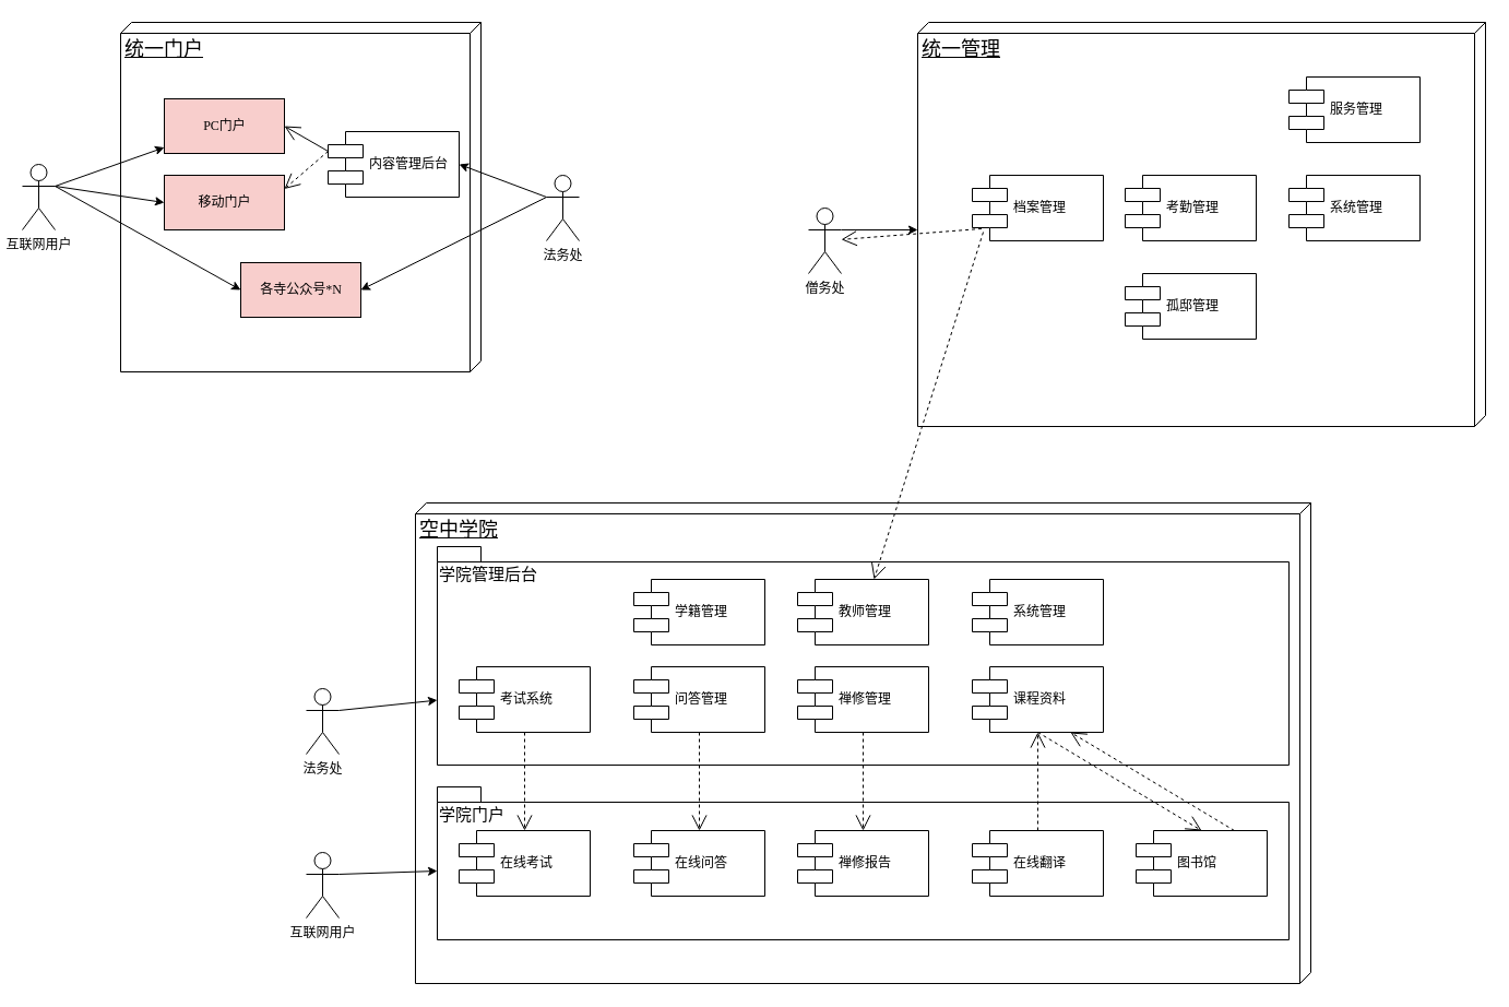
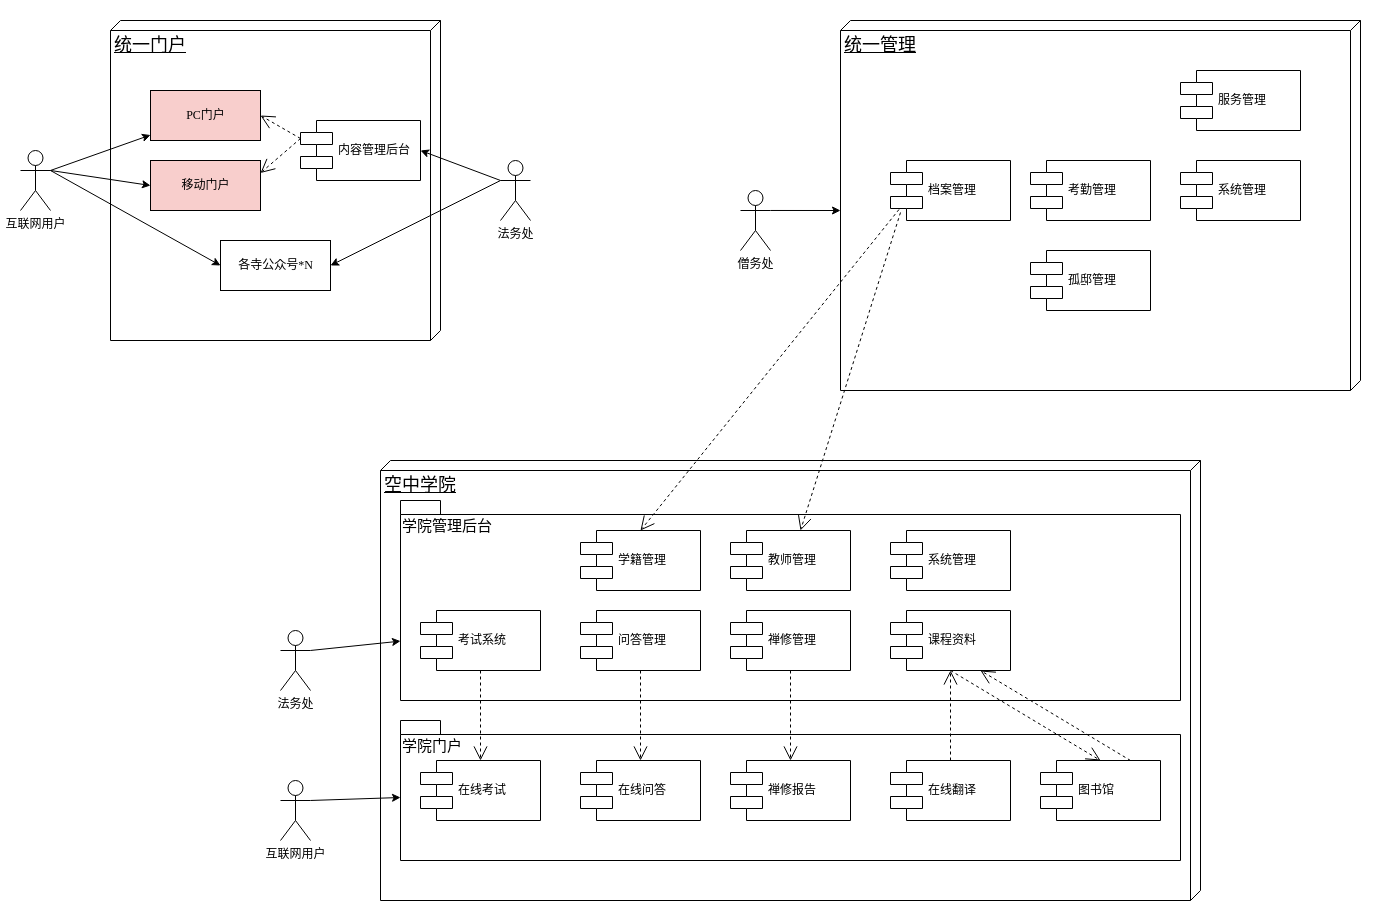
  <mxCell id="0" />
  <mxCell id="1" parent="0" />
  <mxCell id="2" value="统一门户" style="verticalAlign=top;align=left;spacingTop=8;spacingLeft=2;spacingRight=12;shape=cube;size=10;direction=south;fontStyle=4;html=1;rounded=0;shadow=0;comic=0;labelBackgroundColor=none;strokeWidth=1;fontFamily=Verdana;fontSize=18;" parent="1" vertex="1"><mxGeometry x="110" y="20" width="330" height="320" as="geometry" /></mxCell>
  <mxCell id="3" value="统一管理" style="verticalAlign=top;align=left;spacingTop=8;spacingLeft=2;spacingRight=12;shape=cube;size=10;direction=south;fontStyle=4;html=1;rounded=0;shadow=0;comic=0;labelBackgroundColor=none;strokeWidth=1;fontFamily=Verdana;fontSize=18;" parent="1" vertex="1"><mxGeometry x="840" y="20" width="520" height="370" as="geometry" /></mxCell>
  <mxCell id="4" value="PC门户" style="html=1;rounded=0;shadow=0;comic=0;labelBackgroundColor=none;strokeWidth=1;fontFamily=Verdana;fontSize=12;align=center;fillColor=#f8cecc;" parent="1" vertex="1"><mxGeometry x="150" y="90" width="110" height="50" as="geometry" /></mxCell>
  <mxCell id="5" value="内容管理后台" style="shape=component;align=left;spacingLeft=36;rounded=0;shadow=0;comic=0;labelBackgroundColor=none;strokeWidth=1;fontFamily=Verdana;fontSize=12;html=1;" parent="1" vertex="1"><mxGeometry x="300" y="120" width="120" height="60" as="geometry" /></mxCell>
  <mxCell id="6" value="档案管理" style="shape=component;align=left;spacingLeft=36;rounded=0;shadow=0;comic=0;labelBackgroundColor=none;strokeWidth=1;fontFamily=Verdana;fontSize=12;html=1;" vertex="1" parent="1"><mxGeometry x="890" y="160" width="120" height="60" as="geometry" /></mxCell>
  <mxCell id="7" value="法务处" style="shape=umlActor;verticalLabelPosition=bottom;verticalAlign=top;html=1;" vertex="1" parent="1"><mxGeometry x="500" y="160" width="30" height="60" as="geometry" /></mxCell>
  <mxCell id="8" value="互联网用户" style="shape=umlActor;verticalLabelPosition=bottom;verticalAlign=top;html=1;" vertex="1" parent="1"><mxGeometry x="20" y="150" width="30" height="60" as="geometry" /></mxCell>
  <mxCell id="9" value="" style="endArrow=classic;html=1;rounded=0;exitX=1;exitY=0.333;exitDx=0;exitDy=0;exitPerimeter=0;" edge="1" parent="1" source="8" target="4"><mxGeometry width="50" height="50" relative="1" as="geometry"><mxPoint x="460" y="310" as="sourcePoint" /><mxPoint x="510" y="260" as="targetPoint" /></mxGeometry></mxCell>
  <mxCell id="10" value="" style="endArrow=classic;html=1;rounded=0;exitX=0;exitY=0.333;exitDx=0;exitDy=0;exitPerimeter=0;entryX=1;entryY=0.5;entryDx=0;entryDy=0;" edge="1" parent="1" source="7" target="5"><mxGeometry width="50" height="50" relative="1" as="geometry"><mxPoint x="460" y="310" as="sourcePoint" /><mxPoint x="510" y="260" as="targetPoint" /></mxGeometry></mxCell>
  <mxCell id="11" value="移动门户" style="html=1;rounded=0;shadow=0;comic=0;labelBackgroundColor=none;strokeWidth=1;fontFamily=Verdana;fontSize=12;align=center;fillColor=#f8cecc;" vertex="1" parent="1"><mxGeometry x="150" y="160" width="110" height="50" as="geometry" /></mxCell>
- <mxCell id="12" value="各寺公众号*N" style="html=1;rounded=0;shadow=0;comic=0;labelBackgroundColor=none;strokeWidth=1;fontFamily=Verdana;fontSize=12;align=center;fillColor=#f8cecc;" vertex="1" parent="1"><mxGeometry x="220" y="240" width="110" height="50" as="geometry" /></mxCell>
- <mxCell id="13" value="" style="endArrow=open;endSize=12;dashed=0;html=1;rounded=0;exitX=0;exitY=0.3;exitDx=0;exitDy=0;entryX=1;entryY=0.5;entryDx=0;entryDy=0;" edge="1" parent="1" source="5" target="4"><mxGeometry width="160" relative="1" as="geometry"><mxPoint x="410" y="290" as="sourcePoint" /><mxPoint x="570" y="290" as="targetPoint" /></mxGeometry></mxCell>
+ <mxCell id="12" value="各寺公众号*N" style="html=1;rounded=0;shadow=0;comic=0;labelBackgroundColor=none;strokeWidth=1;fontFamily=Verdana;fontSize=12;align=center;" vertex="1" parent="1"><mxGeometry x="220" y="240" width="110" height="50" as="geometry" /></mxCell>
+ <mxCell id="13" value="" style="endArrow=open;endSize=12;dashed=1;html=1;rounded=0;exitX=0;exitY=0.3;exitDx=0;exitDy=0;entryX=1;entryY=0.5;entryDx=0;entryDy=0;" edge="1" parent="1" source="5" target="4"><mxGeometry width="160" relative="1" as="geometry"><mxPoint x="410" y="290" as="sourcePoint" /><mxPoint x="570" y="290" as="targetPoint" /></mxGeometry></mxCell>
  <mxCell id="14" value="" style="endArrow=open;endSize=12;dashed=1;html=1;rounded=0;exitX=0;exitY=0.3;exitDx=0;exitDy=0;entryX=1;entryY=0.25;entryDx=0;entryDy=0;" edge="1" parent="1" source="5" target="11"><mxGeometry width="160" relative="1" as="geometry"><mxPoint x="310" y="113" as="sourcePoint" /><mxPoint x="270" y="125" as="targetPoint" /></mxGeometry></mxCell>
  <mxCell id="15" value="" style="endArrow=classic;html=1;rounded=0;entryX=0;entryY=0.5;entryDx=0;entryDy=0;exitX=1;exitY=0.333;exitDx=0;exitDy=0;exitPerimeter=0;" edge="1" parent="1" source="8" target="11"><mxGeometry width="50" height="50" relative="1" as="geometry"><mxPoint x="140" y="-70" as="sourcePoint" /><mxPoint x="206.216" y="100" as="targetPoint" /></mxGeometry></mxCell>
  <mxCell id="16" value="" style="endArrow=classic;html=1;rounded=0;entryX=0;entryY=0.5;entryDx=0;entryDy=0;" edge="1" parent="1" target="12"><mxGeometry width="50" height="50" relative="1" as="geometry"><mxPoint x="50" y="170" as="sourcePoint" /><mxPoint x="150" y="265" as="targetPoint" /></mxGeometry></mxCell>
  <mxCell id="17" value="" style="endArrow=classic;html=1;rounded=0;entryX=1;entryY=0.5;entryDx=0;entryDy=0;" edge="1" parent="1" target="12"><mxGeometry width="50" height="50" relative="1" as="geometry"><mxPoint x="500" y="180" as="sourcePoint" /><mxPoint x="390" y="230" as="targetPoint" /></mxGeometry></mxCell>
  <mxCell id="18" value="服务管理" style="shape=component;align=left;spacingLeft=36;rounded=0;shadow=0;comic=0;labelBackgroundColor=none;strokeWidth=1;fontFamily=Verdana;fontSize=12;html=1;" vertex="1" parent="1"><mxGeometry x="1180" y="70" width="120" height="60" as="geometry" /></mxCell>
  <mxCell id="19" value="考勤管理" style="shape=component;align=left;spacingLeft=36;rounded=0;shadow=0;comic=0;labelBackgroundColor=none;strokeWidth=1;fontFamily=Verdana;fontSize=12;html=1;" vertex="1" parent="1"><mxGeometry x="1030" y="160" width="120" height="60" as="geometry" /></mxCell>
  <mxCell id="20" value="系统管理" style="shape=component;align=left;spacingLeft=36;rounded=0;shadow=0;comic=0;labelBackgroundColor=none;strokeWidth=1;fontFamily=Verdana;fontSize=12;html=1;" vertex="1" parent="1"><mxGeometry x="1180" y="160" width="120" height="60" as="geometry" /></mxCell>
  <mxCell id="21" value="僧务处" style="shape=umlActor;verticalLabelPosition=bottom;verticalAlign=top;html=1;" vertex="1" parent="1"><mxGeometry x="740" y="190" width="30" height="60" as="geometry" /></mxCell>
  <mxCell id="22" value="" style="endArrow=classic;html=1;rounded=0;exitX=1;exitY=0.333;exitDx=0;exitDy=0;exitPerimeter=0;entryX=0;entryY=0;entryDx=190;entryDy=520;entryPerimeter=0;" edge="1" parent="1" source="21" target="3"><mxGeometry width="50" height="50" relative="1" as="geometry"><mxPoint x="770" y="180" as="sourcePoint" /><mxPoint x="870" y="144.516" as="targetPoint" /></mxGeometry></mxCell>
  <mxCell id="23" value="孤邸管理" style="shape=component;align=left;spacingLeft=36;rounded=0;shadow=0;comic=0;labelBackgroundColor=none;strokeWidth=1;fontFamily=Verdana;fontSize=12;html=1;" vertex="1" parent="1"><mxGeometry x="1030" y="250" width="120" height="60" as="geometry" /></mxCell>
  <mxCell id="24" value="空中学院" style="verticalAlign=top;align=left;spacingTop=8;spacingLeft=2;spacingRight=12;shape=cube;size=10;direction=south;fontStyle=4;html=1;rounded=0;shadow=0;comic=0;labelBackgroundColor=none;strokeWidth=1;fontFamily=Verdana;fontSize=18;" vertex="1" parent="1"><mxGeometry x="380" y="460" width="820" height="440" as="geometry" /></mxCell>
  <mxCell id="25" value="法务处" style="shape=umlActor;verticalLabelPosition=bottom;verticalAlign=top;html=1;" vertex="1" parent="1"><mxGeometry x="280" y="630" width="30" height="60" as="geometry" /></mxCell>
  <mxCell id="26" value="" style="endArrow=classic;html=1;rounded=0;exitX=1;exitY=0.333;exitDx=0;exitDy=0;exitPerimeter=0;" edge="1" parent="1" source="25" target="27"><mxGeometry width="50" height="50" relative="1" as="geometry"><mxPoint x="310" y="620" as="sourcePoint" /><mxPoint x="410" y="584.516" as="targetPoint" /></mxGeometry></mxCell>
  <mxCell id="27" value="学院管理后台" style="shape=folder;fontStyle=0;spacingTop=10;tabWidth=40;tabHeight=14;tabPosition=left;html=1;verticalAlign=top;fontSize=15;align=left;" vertex="1" parent="1"><mxGeometry x="400" y="500" width="780" height="200" as="geometry" /></mxCell>
  <mxCell id="28" value="教师管理" style="shape=component;align=left;spacingLeft=36;rounded=0;shadow=0;comic=0;labelBackgroundColor=none;strokeWidth=1;fontFamily=Verdana;fontSize=12;html=1;" vertex="1" parent="1"><mxGeometry x="730" y="530" width="120" height="60" as="geometry" /></mxCell>
  <mxCell id="29" value="课程资料" style="shape=component;align=left;spacingLeft=36;rounded=0;shadow=0;comic=0;labelBackgroundColor=none;strokeWidth=1;fontFamily=Verdana;fontSize=12;html=1;" vertex="1" parent="1"><mxGeometry x="890" y="610" width="120" height="60" as="geometry" /></mxCell>
  <mxCell id="30" value="学籍管理" style="shape=component;align=left;spacingLeft=36;rounded=0;shadow=0;comic=0;labelBackgroundColor=none;strokeWidth=1;fontFamily=Verdana;fontSize=12;html=1;" vertex="1" parent="1"><mxGeometry x="580" y="530" width="120" height="60" as="geometry" /></mxCell>
  <mxCell id="31" value="系统管理" style="shape=component;align=left;spacingLeft=36;rounded=0;shadow=0;comic=0;labelBackgroundColor=none;strokeWidth=1;fontFamily=Verdana;fontSize=12;html=1;" vertex="1" parent="1"><mxGeometry x="890" y="530" width="120" height="60" as="geometry" /></mxCell>
  <mxCell id="32" value="考试系统" style="shape=component;align=left;spacingLeft=36;rounded=0;shadow=0;comic=0;labelBackgroundColor=none;strokeWidth=1;fontFamily=Verdana;fontSize=12;html=1;" vertex="1" parent="1"><mxGeometry x="420" y="610" width="120" height="60" as="geometry" /></mxCell>
  <mxCell id="33" value="问答管理" style="shape=component;align=left;spacingLeft=36;rounded=0;shadow=0;comic=0;labelBackgroundColor=none;strokeWidth=1;fontFamily=Verdana;fontSize=12;html=1;" vertex="1" parent="1"><mxGeometry x="580" y="610" width="120" height="60" as="geometry" /></mxCell>
  <mxCell id="34" value="学院门户" style="shape=folder;fontStyle=0;spacingTop=10;tabWidth=40;tabHeight=14;tabPosition=left;html=1;verticalAlign=top;fontSize=15;align=left;" vertex="1" parent="1"><mxGeometry x="400" y="720" width="780" height="140" as="geometry" /></mxCell>
  <mxCell id="35" value="在线考试" style="shape=component;align=left;spacingLeft=36;rounded=0;shadow=0;comic=0;labelBackgroundColor=none;strokeWidth=1;fontFamily=Verdana;fontSize=12;html=1;" vertex="1" parent="1"><mxGeometry x="420" y="760" width="120" height="60" as="geometry" /></mxCell>
  <mxCell id="36" value="在线问答" style="shape=component;align=left;spacingLeft=36;rounded=0;shadow=0;comic=0;labelBackgroundColor=none;strokeWidth=1;fontFamily=Verdana;fontSize=12;html=1;" vertex="1" parent="1"><mxGeometry x="580" y="760" width="120" height="60" as="geometry" /></mxCell>
  <mxCell id="37" value="在线翻译" style="shape=component;align=left;spacingLeft=36;rounded=0;shadow=0;comic=0;labelBackgroundColor=none;strokeWidth=1;fontFamily=Verdana;fontSize=12;html=1;" vertex="1" parent="1"><mxGeometry x="890" y="760" width="120" height="60" as="geometry" /></mxCell>
  <mxCell id="38" value="" style="endArrow=open;endSize=12;dashed=1;html=1;rounded=0;exitX=0.5;exitY=1;exitDx=0;exitDy=0;" edge="1" parent="1" source="32" target="35"><mxGeometry width="160" relative="1" as="geometry"><mxPoint x="310" y="148" as="sourcePoint" /><mxPoint x="270" y="182.5" as="targetPoint" /></mxGeometry></mxCell>
  <mxCell id="39" value="" style="endArrow=open;endSize=12;dashed=1;html=1;rounded=0;exitX=0.5;exitY=0;exitDx=0;exitDy=0;entryX=0.5;entryY=1;entryDx=0;entryDy=0;" edge="1" parent="1" source="37" target="29"><mxGeometry width="160" relative="1" as="geometry"><mxPoint x="1110" y="780" as="sourcePoint" /><mxPoint x="1110" y="780" as="targetPoint" /></mxGeometry></mxCell>
  <mxCell id="40" value="" style="endArrow=open;endSize=12;dashed=1;html=1;rounded=0;exitX=0.5;exitY=1;exitDx=0;exitDy=0;entryX=0.5;entryY=0;entryDx=0;entryDy=0;" edge="1" parent="1" source="33" target="36"><mxGeometry width="160" relative="1" as="geometry"><mxPoint x="639.41" y="780" as="sourcePoint" /><mxPoint x="639.41" y="860" as="targetPoint" /></mxGeometry></mxCell>
  <mxCell id="41" value="互联网用户" style="shape=umlActor;verticalLabelPosition=bottom;verticalAlign=top;html=1;" vertex="1" parent="1"><mxGeometry x="280" y="780" width="30" height="60" as="geometry" /></mxCell>
  <mxCell id="42" value="" style="endArrow=classic;html=1;rounded=0;exitX=1;exitY=0.333;exitDx=0;exitDy=0;exitPerimeter=0;entryX=0;entryY=0;entryDx=0;entryDy=77;entryPerimeter=0;" edge="1" parent="1" source="41" target="34"><mxGeometry width="50" height="50" relative="1" as="geometry"><mxPoint x="710" y="1060" as="sourcePoint" /><mxPoint x="400" y="884.516" as="targetPoint" /></mxGeometry></mxCell>
- <mxCell id="43" value="" style="endArrow=open;endSize=12;dashed=1;html=1;rounded=0;exitX=0.071;exitY=0.816;exitDx=0;exitDy=0;exitPerimeter=0;" edge="1" parent="1" source="6" target="21"><mxGeometry width="160" relative="1" as="geometry"><mxPoint x="310" y="148" as="sourcePoint" /><mxPoint x="270" y="182.5" as="targetPoint" /></mxGeometry></mxCell>
+ <mxCell id="43" value="" style="endArrow=open;endSize=12;dashed=1;html=1;rounded=0;exitX=0.071;exitY=0.816;exitDx=0;exitDy=0;entryX=0.5;entryY=0;entryDx=0;entryDy=0;exitPerimeter=0;" edge="1" parent="1" source="6" target="30"><mxGeometry width="160" relative="1" as="geometry"><mxPoint x="310" y="148" as="sourcePoint" /><mxPoint x="270" y="182.5" as="targetPoint" /></mxGeometry></mxCell>
  <mxCell id="44" value="" style="endArrow=open;endSize=12;dashed=1;html=1;rounded=0;exitX=0;exitY=0.7;exitDx=0;exitDy=0;" edge="1" parent="1"><mxGeometry width="160" relative="1" as="geometry"><mxPoint x="900" y="212" as="sourcePoint" /><mxPoint x="800" y="530" as="targetPoint" /></mxGeometry></mxCell>
  <mxCell id="45" value="禅修管理" style="shape=component;align=left;spacingLeft=36;rounded=0;shadow=0;comic=0;labelBackgroundColor=none;strokeWidth=1;fontFamily=Verdana;fontSize=12;html=1;" vertex="1" parent="1"><mxGeometry x="730" y="610" width="120" height="60" as="geometry" /></mxCell>
  <mxCell id="46" value="图书馆" style="shape=component;align=left;spacingLeft=36;rounded=0;shadow=0;comic=0;labelBackgroundColor=none;strokeWidth=1;fontFamily=Verdana;fontSize=12;html=1;" vertex="1" parent="1"><mxGeometry x="1040" y="760" width="120" height="60" as="geometry" /></mxCell>
  <mxCell id="47" value="" style="endArrow=open;endSize=12;dashed=1;html=1;rounded=0;exitX=0.5;exitY=1;exitDx=0;exitDy=0;entryX=0.5;entryY=0;entryDx=0;entryDy=0;" edge="1" parent="1" source="29" target="46"><mxGeometry width="160" relative="1" as="geometry"><mxPoint x="1109.41" y="780" as="sourcePoint" /><mxPoint x="1109.41" y="860" as="targetPoint" /></mxGeometry></mxCell>
  <mxCell id="48" value="" style="endArrow=open;endSize=12;dashed=1;html=1;rounded=0;entryX=0.5;entryY=0;entryDx=0;entryDy=0;exitX=0.5;exitY=1;exitDx=0;exitDy=0;" edge="1" parent="1" source="45" target="50"><mxGeometry width="160" relative="1" as="geometry"><mxPoint x="790" y="780" as="sourcePoint" /><mxPoint x="799.41" y="860" as="targetPoint" /></mxGeometry></mxCell>
  <mxCell id="49" value="" style="endArrow=open;endSize=12;dashed=1;html=1;rounded=0;exitX=0.75;exitY=0;exitDx=0;exitDy=0;entryX=0.75;entryY=1;entryDx=0;entryDy=0;" edge="1" parent="1" source="46" target="29"><mxGeometry width="160" relative="1" as="geometry"><mxPoint x="1280" y="800" as="sourcePoint" /><mxPoint x="1280" y="880" as="targetPoint" /></mxGeometry></mxCell>
  <mxCell id="50" value="禅修报告" style="shape=component;align=left;spacingLeft=36;rounded=0;shadow=0;comic=0;labelBackgroundColor=none;strokeWidth=1;fontFamily=Verdana;fontSize=12;html=1;" vertex="1" parent="1"><mxGeometry x="730" y="760" width="120" height="60" as="geometry" /></mxCell>
